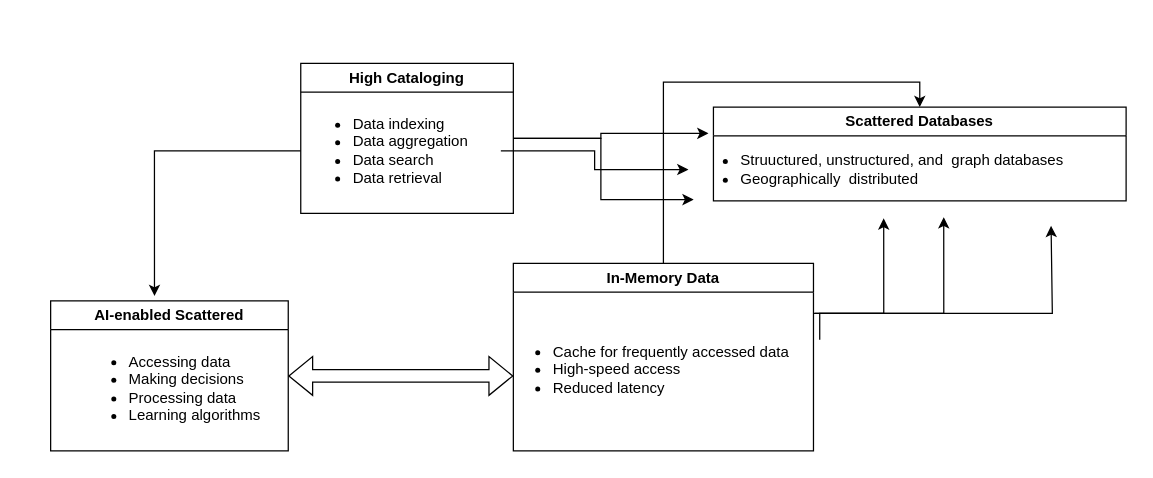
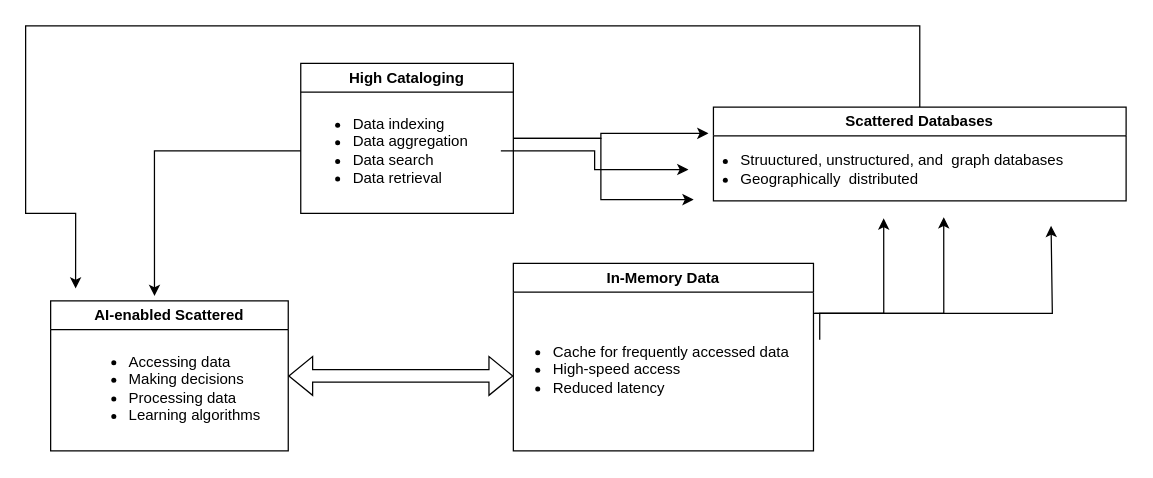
  <mxCell id="0" />
  <mxCell id="1" parent="0" />
  <mxCell id="2" style="edgeStyle=orthogonalEdgeStyle;rounded=0;orthogonalLoop=1;jettySize=auto;html=1;entryX=0.05;entryY=0.086;entryDx=0;entryDy=0;entryPerimeter=0;" edge="1" parent="1" source="4" target="17"><mxGeometry relative="1" as="geometry" /></mxCell>
  <mxCell id="3" style="edgeStyle=orthogonalEdgeStyle;rounded=0;orthogonalLoop=1;jettySize=auto;html=1;entryX=0.013;entryY=0.843;entryDx=0;entryDy=0;entryPerimeter=0;" edge="1" parent="1" source="4" target="17"><mxGeometry relative="1" as="geometry" /></mxCell>
  <mxCell id="4" value="High Cataloging" style="swimlane;whiteSpace=wrap;html=1;" vertex="1" parent="1"><mxGeometry x="240" y="50" width="170" height="120" as="geometry" /></mxCell>
  <mxCell id="5" value="&lt;ul&gt;&lt;li&gt;Data indexing&lt;/li&gt;&lt;li&gt;Data aggregation&lt;/li&gt;&lt;li&gt;Data search&lt;/li&gt;&lt;li&gt;Data retrieval&lt;/li&gt;&lt;/ul&gt;" style="text;html=1;align=left;verticalAlign=middle;resizable=0;points=[];autosize=1;strokeColor=none;fillColor=none;" vertex="1" parent="4"><mxGeometry y="20" width="160" height="100" as="geometry" /></mxCell>
  <mxCell id="6" style="edgeStyle=orthogonalEdgeStyle;rounded=0;orthogonalLoop=1;jettySize=auto;html=1;entryX=0.437;entryY=-0.033;entryDx=0;entryDy=0;entryPerimeter=0;" edge="1" parent="1" source="5" target="12"><mxGeometry relative="1" as="geometry" /></mxCell>
- <mxCell id="7" value="" style="edgeStyle=orthogonalEdgeStyle;rounded=0;orthogonalLoop=1;jettySize=auto;html=1;entryX=0.5;entryY=0;entryDx=0;entryDy=0;" edge="1" parent="1" source="10" target="15"><mxGeometry relative="1" as="geometry" /></mxCell>
  <mxCell id="8" style="edgeStyle=orthogonalEdgeStyle;rounded=0;orthogonalLoop=1;jettySize=auto;html=1;entryX=0.488;entryY=1.057;entryDx=0;entryDy=0;entryPerimeter=0;exitX=1.02;exitY=0.2;exitDx=0;exitDy=0;exitPerimeter=0;" edge="1" parent="1" source="11" target="17"><mxGeometry relative="1" as="geometry"><Array as="points"><mxPoint x="655" y="250" /><mxPoint x="706" y="250" /></Array></mxGeometry></mxCell>
  <mxCell id="9" style="edgeStyle=orthogonalEdgeStyle;rounded=0;orthogonalLoop=1;jettySize=auto;html=1;" edge="1" parent="1" source="10"><mxGeometry relative="1" as="geometry"><mxPoint x="840" y="180" as="targetPoint" /><Array as="points"><mxPoint x="841" y="250" /></Array></mxGeometry></mxCell>
  <mxCell id="10" value="In-Memory Data" style="swimlane;whiteSpace=wrap;html=1;" vertex="1" parent="1"><mxGeometry x="410" y="210" width="240" height="150" as="geometry" /></mxCell>
  <mxCell id="11" value="&lt;ul&gt;&lt;li&gt;Cache for frequently&amp;nbsp;&lt;span style=&quot;&quot;&gt;accessed data&lt;br&gt;&lt;/span&gt;&lt;/li&gt;&lt;li&gt;&lt;span style=&quot;&quot;&gt;High-speed access&lt;/span&gt;&lt;/li&gt;&lt;li&gt;&lt;span style=&quot;&quot;&gt;Reduced latency&lt;/span&gt;&lt;/li&gt;&lt;/ul&gt;" style="text;html=1;align=left;verticalAlign=middle;resizable=0;points=[];autosize=1;strokeColor=none;fillColor=none;" vertex="1" parent="10"><mxGeometry x="-10" y="45" width="250" height="80" as="geometry" /></mxCell>
  <mxCell id="12" value="AI-enabled Scattered" style="swimlane;whiteSpace=wrap;html=1;" vertex="1" parent="1"><mxGeometry x="40" y="240" width="190" height="120" as="geometry" /></mxCell>
  <mxCell id="13" value="&lt;div style=&quot;text-align: left;&quot;&gt;&lt;ul&gt;&lt;li&gt;&lt;span style=&quot;background-color: initial;&quot;&gt;Accessing data&lt;/span&gt;&lt;/li&gt;&lt;li&gt;&lt;span style=&quot;background-color: initial;&quot;&gt;Making decisions&lt;/span&gt;&lt;/li&gt;&lt;li&gt;&lt;span style=&quot;background-color: initial;&quot;&gt;Processing data&lt;/span&gt;&lt;/li&gt;&lt;li&gt;&lt;span style=&quot;background-color: initial;&quot;&gt;Learning algorithms&lt;/span&gt;&lt;/li&gt;&lt;/ul&gt;&lt;/div&gt;" style="text;html=1;align=center;verticalAlign=middle;resizable=0;points=[];autosize=1;strokeColor=none;fillColor=none;" vertex="1" parent="12"><mxGeometry x="10" y="20" width="170" height="100" as="geometry" /></mxCell>
+ <mxCell id="14" style="edgeStyle=orthogonalEdgeStyle;rounded=0;orthogonalLoop=1;jettySize=auto;html=1;entryX=0.105;entryY=-0.083;entryDx=0;entryDy=0;entryPerimeter=0;" edge="1" parent="1" source="15" target="12"><mxGeometry relative="1" as="geometry"><mxPoint x="70" y="160" as="targetPoint" /><Array as="points"><mxPoint x="735" y="20" /><mxPoint x="20" y="20" /><mxPoint x="20" y="170" /><mxPoint x="60" y="170" /></Array></mxGeometry></mxCell>
  <mxCell id="15" value="Scattered Databases" style="swimlane;whiteSpace=wrap;html=1;" vertex="1" parent="1"><mxGeometry x="570" y="85" width="330" height="75" as="geometry" /></mxCell>
  <mxCell id="16" value="" style="shape=flexArrow;endArrow=classic;startArrow=classic;html=1;rounded=0;exitX=1;exitY=0.5;exitDx=0;exitDy=0;" edge="1" parent="1" source="12"><mxGeometry width="100" height="100" relative="1" as="geometry"><mxPoint x="380" y="390" as="sourcePoint" /><mxPoint x="410" y="300" as="targetPoint" /></mxGeometry></mxCell>
  <mxCell id="17" value="&lt;ul&gt;&lt;li&gt;Struuctured, u&lt;span style=&quot;&quot;&gt;nstructured, and&lt;/span&gt;&lt;span style=&quot;&quot;&gt;&amp;nbsp; graph databases&lt;br&gt;&lt;/span&gt;&lt;/li&gt;&lt;li&gt;&lt;span style=&quot;&quot;&gt;Geographically&amp;nbsp;&amp;nbsp;&lt;/span&gt;&lt;span style=&quot;&quot;&gt;distributed&lt;/span&gt;&lt;/li&gt;&lt;/ul&gt;" style="text;html=1;align=left;verticalAlign=middle;resizable=0;points=[];autosize=1;strokeColor=none;fillColor=none;" vertex="1" parent="1"><mxGeometry x="550" y="100" width="320" height="70" as="geometry" /></mxCell>
  <mxCell id="18" style="edgeStyle=orthogonalEdgeStyle;rounded=0;orthogonalLoop=1;jettySize=auto;html=1;" edge="1" parent="1" source="5" target="17"><mxGeometry relative="1" as="geometry" /></mxCell>
  <mxCell id="19" style="edgeStyle=orthogonalEdgeStyle;rounded=0;orthogonalLoop=1;jettySize=auto;html=1;entryX=0.638;entryY=1.043;entryDx=0;entryDy=0;entryPerimeter=0;exitX=1.004;exitY=-0.062;exitDx=0;exitDy=0;exitPerimeter=0;" edge="1" parent="1" source="11" target="17"><mxGeometry relative="1" as="geometry" /></mxCell>
